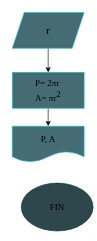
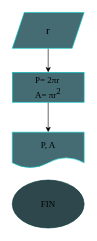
  <mxCell id="0" />
  <mxCell id="1" parent="0" />
  <mxCell id="2" value="" style="edgeStyle=none;html=1;" edge="1" parent="1" source="3" target="5"><mxGeometry relative="1" as="geometry" /></mxCell>
  <mxCell id="3" value="r" style="shape=parallelogram;perimeter=parallelogramPerimeter;whiteSpace=wrap;html=1;fixedSize=1;strokeColor=#00CCCC;labelBackgroundColor=none;fillColor=#456B73;fontFamily=Georgia;fontSize=19;" vertex="1" parent="1"><mxGeometry x="20" y="20" width="120" height="60" as="geometry" /></mxCell>
  <mxCell id="4" value="" style="edgeStyle=none;html=1;fontFamily=Tahoma;fontSize=15;fontColor=default;" edge="1" parent="1" source="5" target="6"><mxGeometry relative="1" as="geometry" /></mxCell>
- <mxCell id="5" value="&lt;div style=&quot;text-align: start; font-size: 15px;&quot;&gt;&lt;span style=&quot;font-size: 15px;&quot;&gt;P= 2πr&lt;/span&gt;&lt;/div&gt;&lt;span style=&quot;font-size: 15px; text-align: start;&quot;&gt;A= πr&lt;sup style=&quot;font-size: 15px;&quot;&gt;2&lt;/sup&gt;&lt;/span&gt;" style="whiteSpace=wrap;html=1;fillColor=#456B73;strokeColor=#00CCCC;verticalAlign=middle;fontColor=default;labelBackgroundColor=none;labelBorderColor=none;fontFamily=Tahoma;fontSize=15;" vertex="1" parent="1"><mxGeometry x="20" y="120" width="120" height="60" as="geometry" /></mxCell>
- <mxCell id="6" value="P, A" style="shape=document;whiteSpace=wrap;html=1;boundedLbl=1;labelBackgroundColor=none;labelBorderColor=none;fillStyle=auto;strokeColor=#00CCCC;fontFamily=Tahoma;fontSize=15;fontColor=default;fillColor=#456B73;" vertex="1" parent="1"><mxGeometry x="20" y="210" width="120" height="60" as="geometry" /></mxCell>
- <mxCell id="7" value="FIN" style="ellipse;whiteSpace=wrap;html=1;labelBackgroundColor=none;labelBorderColor=none;fillStyle=auto;strokeColor=#003333;fontFamily=Tahoma;fontSize=15;fontColor=default;fillColor=#2E474D;" vertex="1" parent="1"><mxGeometry x="35" y="305" width="120" height="80" as="geometry" /></mxCell>
+ <mxCell id="5" value="&lt;div style=&quot;text-align: start; font-size: 15px;&quot;&gt;&lt;span style=&quot;font-size: 15px;&quot;&gt;P= 2πr&lt;/span&gt;&lt;/div&gt;&lt;span style=&quot;font-size: 15px; text-align: start;&quot;&gt;A= πr&lt;sup style=&quot;font-size: 15px;&quot;&gt;2&lt;/sup&gt;&lt;/span&gt;" style="whiteSpace=wrap;html=1;fillColor=#456B73;strokeColor=#00CCCC;verticalAlign=middle;fontColor=default;labelBackgroundColor=none;labelBorderColor=none;fontFamily=Tahoma;fontSize=15;" vertex="1" parent="1"><mxGeometry x="20" y="120" width="120" height="50" as="geometry" /></mxCell>
+ <mxCell id="6" value="P, A" style="shape=document;whiteSpace=wrap;html=1;boundedLbl=1;labelBackgroundColor=none;labelBorderColor=none;fillStyle=auto;strokeColor=#00CCCC;fontFamily=Tahoma;fontSize=15;fontColor=default;fillColor=#456B73;" vertex="1" parent="1"><mxGeometry x="20" y="220" width="120" height="60" as="geometry" /></mxCell>
+ <mxCell id="7" value="FIN" style="ellipse;whiteSpace=wrap;html=1;labelBackgroundColor=none;labelBorderColor=none;fillStyle=auto;strokeColor=#003333;fontFamily=Tahoma;fontSize=15;fontColor=default;fillColor=#2E474D;" vertex="1" parent="1"><mxGeometry x="20" y="300" width="120" height="80" as="geometry" /></mxCell>
